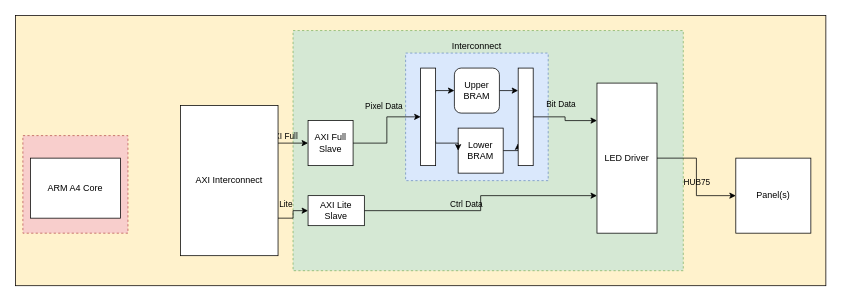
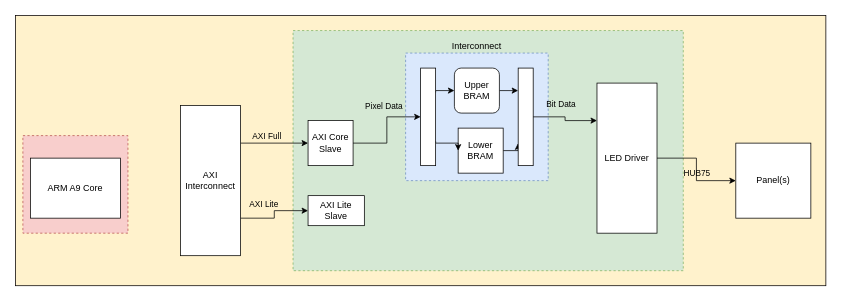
  <mxCell id="0" />
  <mxCell id="1" parent="0" />
  <mxCell id="2" value="" style="rounded=0;whiteSpace=wrap;html=1;fillColor=#fff2cc;strokeColor=#050000;" vertex="1" parent="1"><mxGeometry x="20" y="20" width="1080" height="360" as="geometry" /></mxCell>
  <mxCell id="3" value="" style="rounded=0;whiteSpace=wrap;html=1;fillColor=#f8cecc;strokeColor=#b85450;dashed=1;" vertex="1" parent="1"><mxGeometry x="30" y="180" width="140" height="130" as="geometry" /></mxCell>
  <mxCell id="4" value="" style="rounded=0;whiteSpace=wrap;html=1;fillColor=#d5e8d4;strokeColor=#82b366;dashed=1;" vertex="1" parent="1"><mxGeometry x="390" y="40" width="520" height="320" as="geometry" /></mxCell>
- <mxCell id="5" value="ARM A4 Core" style="rounded=0;whiteSpace=wrap;html=1;" vertex="1" parent="1"><mxGeometry x="40" y="210" width="120" height="80" as="geometry" /></mxCell>
+ <mxCell id="5" value="ARM A9 Core" style="rounded=0;whiteSpace=wrap;html=1;" vertex="1" parent="1"><mxGeometry x="40" y="210" width="120" height="80" as="geometry" /></mxCell>
  <mxCell id="6" style="edgeStyle=orthogonalEdgeStyle;rounded=0;orthogonalLoop=1;jettySize=auto;html=1;exitX=1;exitY=0.25;exitDx=0;exitDy=0;entryX=0;entryY=0.5;entryDx=0;entryDy=0;" edge="1" parent="1" source="10" target="14"><mxGeometry relative="1" as="geometry" /></mxCell>
  <mxCell id="7" value="AXI Full" style="edgeLabel;html=1;align=center;verticalAlign=middle;resizable=0;points=[];labelBackgroundColor=none;" vertex="1" connectable="0" parent="6"><mxGeometry x="0.119" y="-1" relative="1" as="geometry"><mxPoint x="-16" y="-11" as="offset" /></mxGeometry></mxCell>
  <mxCell id="8" style="edgeStyle=orthogonalEdgeStyle;rounded=0;orthogonalLoop=1;jettySize=auto;html=1;exitX=1;exitY=0.75;exitDx=0;exitDy=0;entryX=0;entryY=0.5;entryDx=0;entryDy=0;" edge="1" parent="1" source="10" target="13"><mxGeometry relative="1" as="geometry" /></mxCell>
  <mxCell id="9" value="AXI Lite" style="edgeLabel;html=1;align=center;verticalAlign=middle;resizable=0;points=[];labelBackgroundColor=none;" vertex="1" connectable="0" parent="8"><mxGeometry x="0.244" y="2" relative="1" as="geometry"><mxPoint x="-22" y="-8" as="offset" /></mxGeometry></mxCell>
- <mxCell id="10" value="AXI Interconnect" style="rounded=0;whiteSpace=wrap;html=1;" vertex="1" parent="1"><mxGeometry x="240" y="140" width="130" height="200" as="geometry" /></mxCell>
- <mxCell id="11" style="edgeStyle=orthogonalEdgeStyle;rounded=0;orthogonalLoop=1;jettySize=auto;html=1;entryX=0;entryY=0.75;entryDx=0;entryDy=0;" edge="1" parent="1" source="13" target="17"><mxGeometry relative="1" as="geometry" /></mxCell>
- <mxCell id="12" value="Ctrl Data" style="edgeLabel;html=1;align=center;verticalAlign=middle;resizable=0;points=[];labelBackgroundColor=none;" vertex="1" connectable="0" parent="11"><mxGeometry x="-0.184" relative="1" as="geometry"><mxPoint y="-10" as="offset" /></mxGeometry></mxCell>
+ <mxCell id="10" value="AXI Interconnect" style="rounded=0;whiteSpace=wrap;html=1;" vertex="1" parent="1"><mxGeometry x="240" y="140" width="80" height="200" as="geometry" /></mxCell>
  <mxCell id="13" value="AXI Lite Slave" style="rounded=0;whiteSpace=wrap;html=1;" vertex="1" parent="1"><mxGeometry x="410" y="260" width="75" height="40" as="geometry" /></mxCell>
- <mxCell id="14" value="AXI Full Slave" style="rounded=0;whiteSpace=wrap;html=1;" vertex="1" parent="1"><mxGeometry x="410" y="160" width="60" height="60" as="geometry" /></mxCell>
+ <mxCell id="14" value="AXI Core Slave" style="rounded=0;whiteSpace=wrap;html=1;" vertex="1" parent="1"><mxGeometry x="410" y="160" width="60" height="60" as="geometry" /></mxCell>
  <mxCell id="15" style="edgeStyle=orthogonalEdgeStyle;rounded=0;orthogonalLoop=1;jettySize=auto;html=1;entryX=0;entryY=0.5;entryDx=0;entryDy=0;" edge="1" parent="1" source="17" target="18"><mxGeometry relative="1" as="geometry" /></mxCell>
  <mxCell id="16" value="HUB75" style="edgeLabel;html=1;align=center;verticalAlign=middle;resizable=0;points=[];labelBackgroundColor=none;" vertex="1" connectable="0" parent="15"><mxGeometry x="0.172" y="3" relative="1" as="geometry"><mxPoint x="-3" y="-7" as="offset" /></mxGeometry></mxCell>
  <mxCell id="17" value="LED Driver" style="rounded=0;whiteSpace=wrap;html=1;" vertex="1" parent="1"><mxGeometry x="795" y="110" width="80" height="200" as="geometry" /></mxCell>
- <mxCell id="18" value="Panel(s)" style="rounded=0;whiteSpace=wrap;html=1;" vertex="1" parent="1"><mxGeometry x="980" y="210" width="100" height="100" as="geometry" /></mxCell>
+ <mxCell id="18" value="Panel(s)" style="rounded=0;whiteSpace=wrap;html=1;" vertex="1" parent="1"><mxGeometry x="980" y="190" width="100" height="100" as="geometry" /></mxCell>
  <mxCell id="19" value="" style="group" vertex="1" connectable="0" parent="1"><mxGeometry x="540" y="70" width="190" height="170" as="geometry" /></mxCell>
  <mxCell id="20" value="Interconnect" style="rounded=0;whiteSpace=wrap;html=1;fillColor=#dae8fc;strokeColor=#6c8ebf;dashed=1;spacingTop=0;labelPosition=center;verticalLabelPosition=top;align=center;verticalAlign=bottom;" vertex="1" parent="19"><mxGeometry width="190" height="170" as="geometry" /></mxCell>
  <mxCell id="21" style="edgeStyle=orthogonalEdgeStyle;rounded=0;orthogonalLoop=1;jettySize=auto;html=1;exitX=1;exitY=0.5;exitDx=0;exitDy=0;entryX=-0.003;entryY=0.231;entryDx=0;entryDy=0;entryPerimeter=0;" edge="1" parent="19" source="22" target="28"><mxGeometry relative="1" as="geometry"><Array as="points" /></mxGeometry></mxCell>
  <mxCell id="22" value="Upper BRAM" style="whiteSpace=wrap;html=1;rounded=1;" vertex="1" parent="19"><mxGeometry x="65" y="20" width="60" height="60" as="geometry" /></mxCell>
  <mxCell id="23" style="edgeStyle=orthogonalEdgeStyle;rounded=0;orthogonalLoop=1;jettySize=auto;html=1;exitX=1;exitY=0.5;exitDx=0;exitDy=0;entryX=-0.014;entryY=0.772;entryDx=0;entryDy=0;entryPerimeter=0;" edge="1" parent="19" source="24" target="28"><mxGeometry relative="1" as="geometry" /></mxCell>
  <mxCell id="24" value="Lower BRAM" style="rounded=0;whiteSpace=wrap;html=1;" vertex="1" parent="19"><mxGeometry x="70" y="100" width="60" height="60" as="geometry" /></mxCell>
  <mxCell id="25" style="edgeStyle=orthogonalEdgeStyle;rounded=0;orthogonalLoop=1;jettySize=auto;html=1;exitX=1;exitY=0.25;exitDx=0;exitDy=0;" edge="1" parent="19" source="27" target="22"><mxGeometry relative="1" as="geometry"><Array as="points"><mxPoint x="40" y="50" /></Array></mxGeometry></mxCell>
  <mxCell id="26" style="edgeStyle=orthogonalEdgeStyle;rounded=0;orthogonalLoop=1;jettySize=auto;html=1;exitX=1;exitY=0.75;exitDx=0;exitDy=0;entryX=0;entryY=0.5;entryDx=0;entryDy=0;" edge="1" parent="19" source="27" target="24"><mxGeometry relative="1" as="geometry"><Array as="points"><mxPoint x="40" y="120" /></Array></mxGeometry></mxCell>
  <mxCell id="27" value="" style="rounded=0;whiteSpace=wrap;html=1;" vertex="1" parent="19"><mxGeometry x="20" y="20" width="20" height="130" as="geometry" /></mxCell>
  <mxCell id="28" value="" style="rounded=0;whiteSpace=wrap;html=1;" vertex="1" parent="19"><mxGeometry x="150" y="20" width="20" height="130" as="geometry" /></mxCell>
  <mxCell id="29" style="edgeStyle=orthogonalEdgeStyle;rounded=0;orthogonalLoop=1;jettySize=auto;html=1;entryX=0;entryY=0.25;entryDx=0;entryDy=0;exitX=1;exitY=0.5;exitDx=0;exitDy=0;" edge="1" parent="1" source="28" target="17"><mxGeometry relative="1" as="geometry" /></mxCell>
  <mxCell id="30" value="Bit Data" style="edgeLabel;html=1;align=center;verticalAlign=middle;resizable=0;points=[];fontColor=default;labelBackgroundColor=none;" vertex="1" connectable="0" parent="29"><mxGeometry x="-0.213" y="-1" relative="1" as="geometry"><mxPoint x="1" y="-18" as="offset" /></mxGeometry></mxCell>
  <mxCell id="31" style="edgeStyle=orthogonalEdgeStyle;rounded=0;orthogonalLoop=1;jettySize=auto;html=1;exitX=1;exitY=0.5;exitDx=0;exitDy=0;entryX=0;entryY=0.5;entryDx=0;entryDy=0;" edge="1" parent="1" source="14" target="27"><mxGeometry relative="1" as="geometry" /></mxCell>
  <mxCell id="32" value="Pixel Data" style="edgeLabel;html=1;align=center;verticalAlign=middle;resizable=0;points=[];labelBackgroundColor=none;" vertex="1" connectable="0" parent="31"><mxGeometry x="-0.101" y="-1" relative="1" as="geometry"><mxPoint x="-6" y="-39" as="offset" /></mxGeometry></mxCell>
